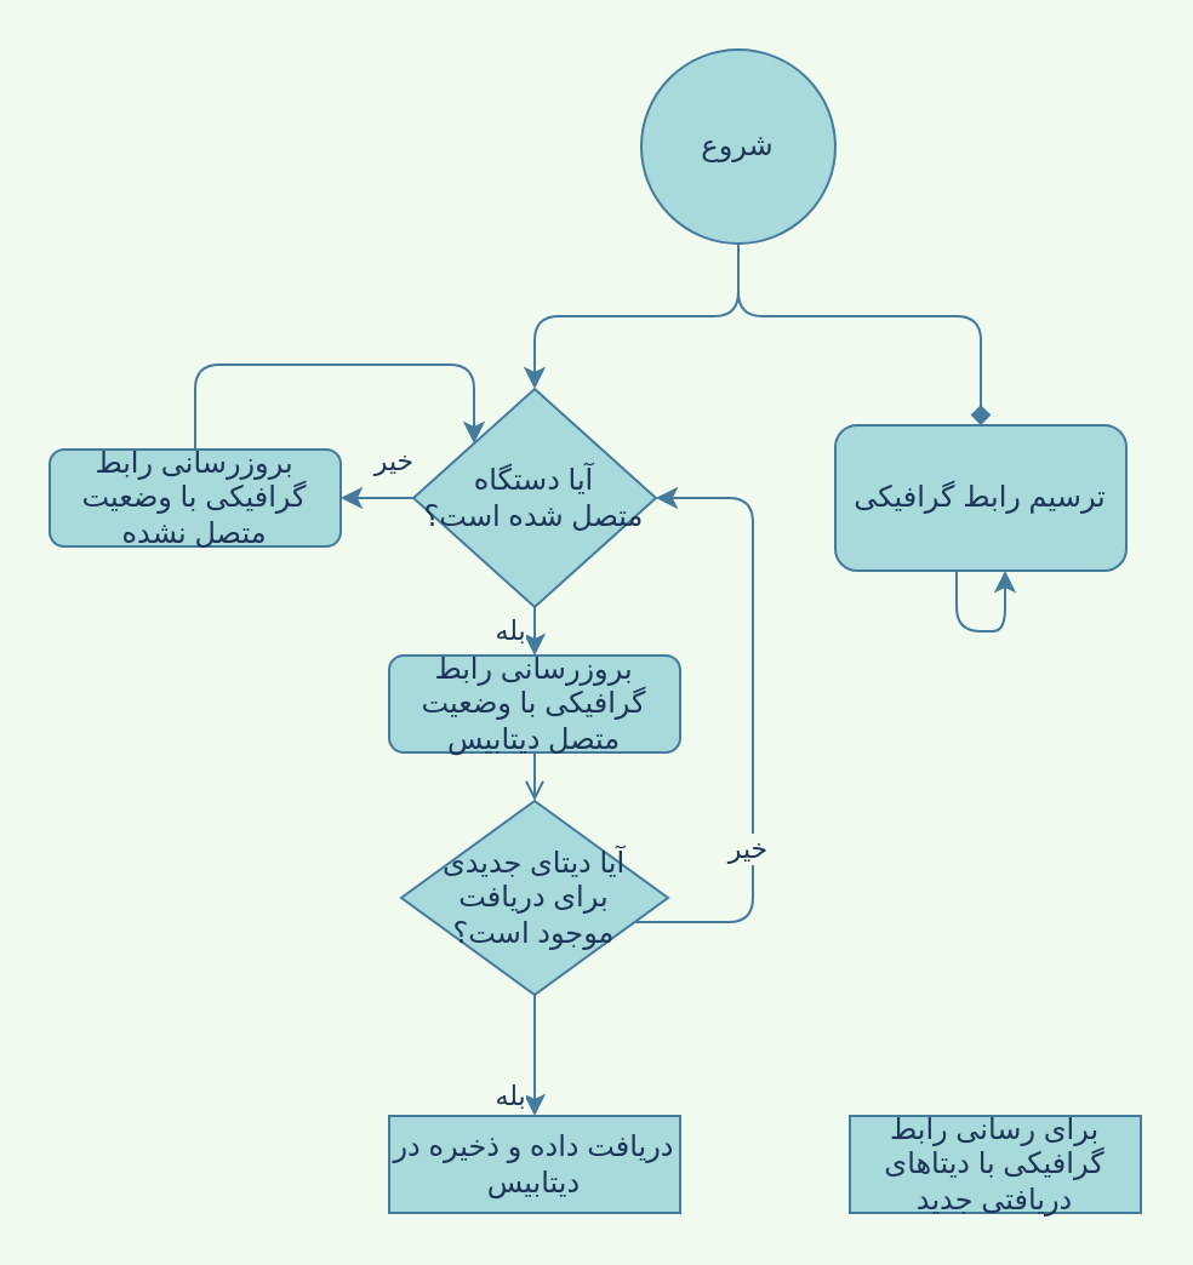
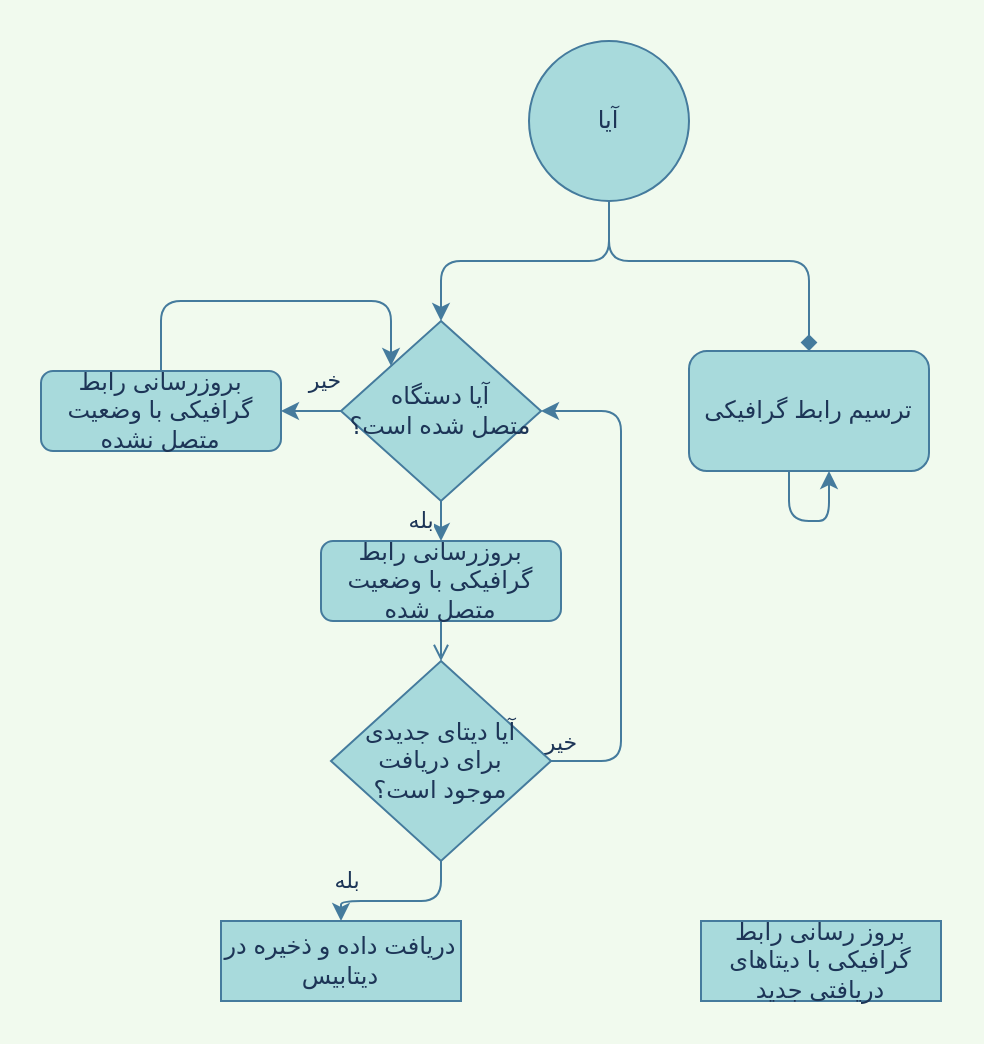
  <mxCell id="0" />
  <mxCell id="1" parent="0" />
  <mxCell id="2" value="" style="edgeStyle=orthogonalEdgeStyle;curved=0;rounded=1;sketch=0;orthogonalLoop=1;jettySize=auto;html=1;strokeColor=#457B9D;fillColor=#A8DADC;fontColor=#1D3557;labelBackgroundColor=#F1FAEE;" edge="1" parent="1" source="4" target="8"><mxGeometry relative="1" as="geometry"><Array as="points"><mxPoint x="304" y="130" /><mxPoint x="220" y="130" /></Array></mxGeometry></mxCell>
  <mxCell id="3" style="edgeStyle=orthogonalEdgeStyle;curved=0;rounded=1;sketch=0;orthogonalLoop=1;jettySize=auto;html=1;strokeColor=#457B9D;fillColor=#A8DADC;fontColor=#1D3557;labelBackgroundColor=#F1FAEE;endArrow=diamond;" edge="1" parent="1" source="4" target="5"><mxGeometry relative="1" as="geometry"><Array as="points"><mxPoint x="304" y="130" /><mxPoint x="404" y="130" /></Array></mxGeometry></mxCell>
- <mxCell id="4" value="شروع" style="ellipse;whiteSpace=wrap;html=1;aspect=fixed;rounded=0;sketch=0;strokeColor=#457B9D;fillColor=#A8DADC;fontColor=#1D3557;" vertex="1" parent="1"><mxGeometry x="264" y="20" width="80" height="80" as="geometry" /></mxCell>
+ <mxCell id="4" value="آیا" style="ellipse;whiteSpace=wrap;html=1;aspect=fixed;rounded=0;sketch=0;strokeColor=#457B9D;fillColor=#A8DADC;fontColor=#1D3557;" vertex="1" parent="1"><mxGeometry x="264" y="20" width="80" height="80" as="geometry" /></mxCell>
  <mxCell id="5" value="ترسیم رابط گرافیکی" style="rounded=1;whiteSpace=wrap;html=1;sketch=0;strokeColor=#457B9D;fillColor=#A8DADC;fontColor=#1D3557;" vertex="1" parent="1"><mxGeometry x="344" y="175" width="120" height="60" as="geometry" /></mxCell>
  <mxCell id="6" value="بله" style="edgeStyle=orthogonalEdgeStyle;curved=0;rounded=1;sketch=0;orthogonalLoop=1;jettySize=auto;html=1;strokeColor=#457B9D;fillColor=#A8DADC;fontColor=#1D3557;entryX=0.5;entryY=0;entryDx=0;entryDy=0;labelBackgroundColor=#F1FAEE;" edge="1" parent="1" source="8" target="11"><mxGeometry y="10" relative="1" as="geometry"><mxPoint x="220" y="280" as="targetPoint" /><mxPoint as="offset" /></mxGeometry></mxCell>
  <mxCell id="7" value="خیر" style="edgeStyle=orthogonalEdgeStyle;curved=0;rounded=1;sketch=0;orthogonalLoop=1;jettySize=auto;html=1;exitX=0;exitY=0.5;exitDx=0;exitDy=0;entryX=1;entryY=0.5;entryDx=0;entryDy=0;strokeColor=#457B9D;fillColor=#A8DADC;fontColor=#1D3557;labelBackgroundColor=#F1FAEE;" edge="1" parent="1" source="8" target="13"><mxGeometry x="-0.5" y="-15" relative="1" as="geometry"><mxPoint as="offset" /></mxGeometry></mxCell>
  <mxCell id="8" value="&lt;div&gt;آیا دستگاه&lt;br&gt;&lt;/div&gt;&lt;div&gt;متصل شده است؟&lt;/div&gt;" style="rhombus;whiteSpace=wrap;html=1;rounded=0;fontColor=#1D3557;strokeColor=#457B9D;fillColor=#A8DADC;sketch=0;" vertex="1" parent="1"><mxGeometry x="170" y="160" width="100" height="90" as="geometry" /></mxCell>
  <mxCell id="9" style="edgeStyle=orthogonalEdgeStyle;curved=0;rounded=1;sketch=0;orthogonalLoop=1;jettySize=auto;html=1;strokeColor=#457B9D;fillColor=#A8DADC;fontColor=#1D3557;labelBackgroundColor=#F1FAEE;" edge="1" parent="1" source="5" target="5"><mxGeometry relative="1" as="geometry"><Array as="points"><mxPoint x="404" y="260" /></Array></mxGeometry></mxCell>
  <mxCell id="10" style="edgeStyle=orthogonalEdgeStyle;curved=0;rounded=1;sketch=0;orthogonalLoop=1;jettySize=auto;html=1;strokeColor=#457B9D;fillColor=#A8DADC;fontColor=#1D3557;labelBackgroundColor=#F1FAEE;endArrow=open;" edge="1" parent="1" source="11" target="16"><mxGeometry relative="1" as="geometry" /></mxCell>
- <mxCell id="11" value="بروزرسانی رابط گرافیکی با وضعیت متصل دیتابیس" style="rounded=1;whiteSpace=wrap;html=1;sketch=0;strokeColor=#457B9D;fillColor=#A8DADC;fontColor=#1D3557;" vertex="1" parent="1"><mxGeometry x="160" y="270" width="120" height="40" as="geometry" /></mxCell>
+ <mxCell id="11" value="بروزرسانی رابط گرافیکی با وضعیت متصل شده" style="rounded=1;whiteSpace=wrap;html=1;sketch=0;strokeColor=#457B9D;fillColor=#A8DADC;fontColor=#1D3557;" vertex="1" parent="1"><mxGeometry x="160" y="270" width="120" height="40" as="geometry" /></mxCell>
  <mxCell id="12" style="edgeStyle=orthogonalEdgeStyle;curved=0;rounded=1;sketch=0;orthogonalLoop=1;jettySize=auto;html=1;entryX=0;entryY=0;entryDx=0;entryDy=0;strokeColor=#457B9D;fillColor=#A8DADC;fontColor=#1D3557;labelBackgroundColor=#F1FAEE;" edge="1" parent="1" source="13" target="8"><mxGeometry relative="1" as="geometry"><Array as="points"><mxPoint x="80" y="150" /><mxPoint x="195" y="150" /></Array></mxGeometry></mxCell>
  <mxCell id="13" value="بروزرسانی رابط گرافیکی با وضعیت متصل نشده" style="rounded=1;whiteSpace=wrap;html=1;sketch=0;strokeColor=#457B9D;fillColor=#A8DADC;fontColor=#1D3557;" vertex="1" parent="1"><mxGeometry x="20" y="185" width="120" height="40" as="geometry" /></mxCell>
  <mxCell id="14" value="خیر" style="edgeStyle=orthogonalEdgeStyle;curved=0;rounded=1;sketch=0;orthogonalLoop=1;jettySize=auto;html=1;strokeColor=#457B9D;fillColor=#A8DADC;fontColor=#1D3557;labelBackgroundColor=#F1FAEE;" edge="1" parent="1" source="16"><mxGeometry x="-0.645" y="30" relative="1" as="geometry"><mxPoint x="270" y="205" as="targetPoint" /><Array as="points"><mxPoint x="310" y="380" /><mxPoint x="310" y="205" /></Array><mxPoint as="offset" /></mxGeometry></mxCell>
  <mxCell id="15" value="بله" style="edgeStyle=orthogonalEdgeStyle;curved=0;rounded=1;sketch=0;orthogonalLoop=1;jettySize=auto;html=1;strokeColor=#457B9D;fillColor=#A8DADC;fontColor=#1D3557;labelBackgroundColor=#F1FAEE;" edge="1" parent="1" source="16" target="17"><mxGeometry x="0.667" y="-10" relative="1" as="geometry"><mxPoint as="offset" /></mxGeometry></mxCell>
- <mxCell id="16" value="&lt;div&gt;آیا دیتای جدیدی &lt;br&gt;&lt;/div&gt;&lt;div&gt;برای دریافت &lt;br&gt;&lt;/div&gt;&lt;div&gt;موجود است؟&lt;/div&gt;" style="rhombus;whiteSpace=wrap;html=1;rounded=0;sketch=0;strokeColor=#457B9D;fillColor=#A8DADC;fontColor=#1D3557;" vertex="1" parent="1"><mxGeometry x="165" y="330" width="110" height="80" as="geometry" /></mxCell>
- <mxCell id="17" value="دریافت داده و ذخیره در دیتابیس" style="whiteSpace=wrap;html=1;rounded=0;fontColor=#1D3557;strokeColor=#457B9D;fillColor=#A8DADC;sketch=0;" vertex="1" parent="1"><mxGeometry x="160" y="460" width="120" height="40" as="geometry" /></mxCell>
- <mxCell id="18" value="برای رسانی رابط گرافیکی با دیتاهای دریافتی جدید" style="whiteSpace=wrap;html=1;rounded=0;fontColor=#1D3557;strokeColor=#457B9D;fillColor=#A8DADC;sketch=0;" vertex="1" parent="1"><mxGeometry x="350" y="460" width="120" height="40" as="geometry" /></mxCell>
+ <mxCell id="16" value="&lt;div&gt;آیا دیتای جدیدی &lt;br&gt;&lt;/div&gt;&lt;div&gt;برای دریافت &lt;br&gt;&lt;/div&gt;&lt;div&gt;موجود است؟&lt;/div&gt;" style="rhombus;whiteSpace=wrap;html=1;rounded=0;sketch=0;strokeColor=#457B9D;fillColor=#A8DADC;fontColor=#1D3557;" vertex="1" parent="1"><mxGeometry x="165" y="330" width="110" height="100" as="geometry" /></mxCell>
+ <mxCell id="17" value="دریافت داده و ذخیره در دیتابیس" style="whiteSpace=wrap;html=1;rounded=0;fontColor=#1D3557;strokeColor=#457B9D;fillColor=#A8DADC;sketch=0;" vertex="1" parent="1"><mxGeometry x="110" y="460" width="120" height="40" as="geometry" /></mxCell>
+ <mxCell id="18" value="بروز رسانی رابط گرافیکی با دیتاهای دریافتی جدید" style="whiteSpace=wrap;html=1;rounded=0;fontColor=#1D3557;strokeColor=#457B9D;fillColor=#A8DADC;sketch=0;" vertex="1" parent="1"><mxGeometry x="350" y="460" width="120" height="40" as="geometry" /></mxCell>
